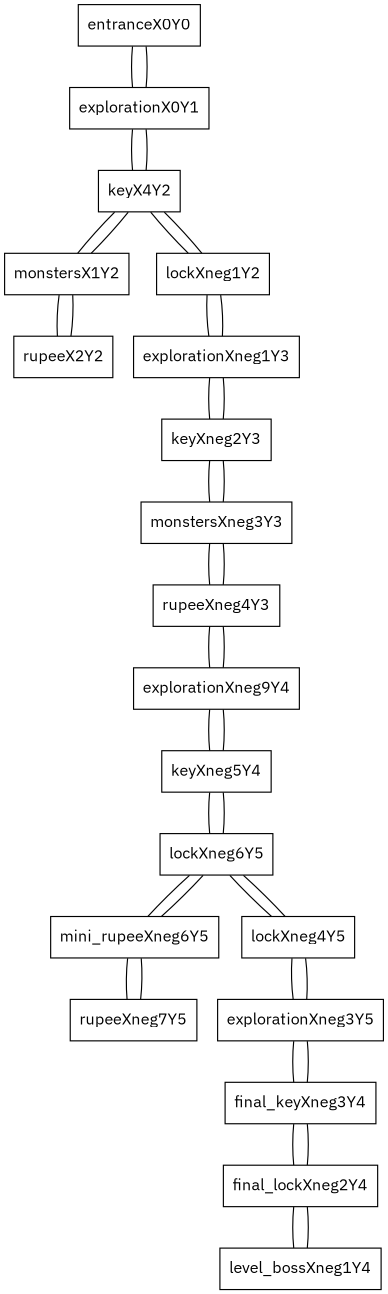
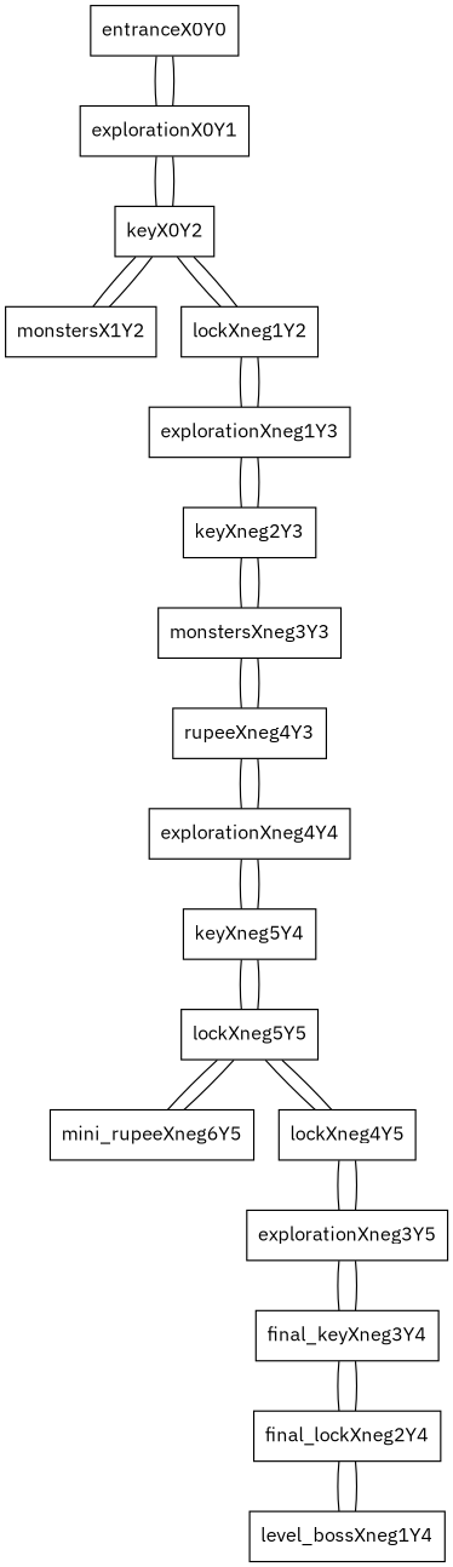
  graph {
    fontname="IBM Plex Sans"
    node [fontname="IBM Plex Sans" shape=box]
    edge [fontname="IBM Plex Sans"]
    entranceX0Y0
    explorationX0Y1
-   keyX0Y2 [label=keyX4Y2]
+   keyX0Y2
    monstersX1Y2
    lockXneg1Y2
-   rupeeX2Y2
    explorationXneg1Y3
    keyXneg2Y3
    monstersXneg3Y3
    rupeeXneg4Y3
-   explorationXneg4Y4 [label=explorationXneg9Y4]
+   explorationXneg4Y4
    keyXneg5Y4
-   lockXneg5Y5 [label=lockXneg6Y5]
+   lockXneg5Y5
    n14 [label=mini_rupeeXneg6Y5]
    lockXneg4Y5
-   rupeeXneg7Y5
    explorationXneg3Y5
    final_keyXneg3Y4
    final_lockXneg2Y4
    level_bossXneg1Y4
    entranceX0Y0 -- explorationX0Y1
    explorationX0Y1 -- entranceX0Y0
    explorationX0Y1 -- keyX0Y2
    keyX0Y2 -- explorationX0Y1
    keyX0Y2 -- monstersX1Y2
    keyX0Y2 -- lockXneg1Y2
    monstersX1Y2 -- keyX0Y2
-   monstersX1Y2 -- rupeeX2Y2
    lockXneg1Y2 -- keyX0Y2
    lockXneg1Y2 -- explorationXneg1Y3
-   rupeeX2Y2 -- monstersX1Y2
    explorationXneg1Y3 -- lockXneg1Y2
    explorationXneg1Y3 -- keyXneg2Y3
    keyXneg2Y3 -- explorationXneg1Y3
    keyXneg2Y3 -- monstersXneg3Y3
    monstersXneg3Y3 -- keyXneg2Y3
    monstersXneg3Y3 -- rupeeXneg4Y3
    rupeeXneg4Y3 -- monstersXneg3Y3
    rupeeXneg4Y3 -- explorationXneg4Y4
    explorationXneg4Y4 -- rupeeXneg4Y3
    explorationXneg4Y4 -- keyXneg5Y4
    keyXneg5Y4 -- explorationXneg4Y4
    keyXneg5Y4 -- lockXneg5Y5
    lockXneg5Y5 -- keyXneg5Y4
    lockXneg5Y5 -- n14
    lockXneg5Y5 -- lockXneg4Y5
    n14 -- lockXneg5Y5
-   n14 -- rupeeXneg7Y5
    lockXneg4Y5 -- lockXneg5Y5
    lockXneg4Y5 -- explorationXneg3Y5
-   rupeeXneg7Y5 -- n14
    explorationXneg3Y5 -- lockXneg4Y5
    explorationXneg3Y5 -- final_keyXneg3Y4
    final_keyXneg3Y4 -- explorationXneg3Y5
    final_keyXneg3Y4 -- final_lockXneg2Y4
    final_lockXneg2Y4 -- final_keyXneg3Y4
    final_lockXneg2Y4 -- level_bossXneg1Y4
    level_bossXneg1Y4 -- final_lockXneg2Y4
  }
